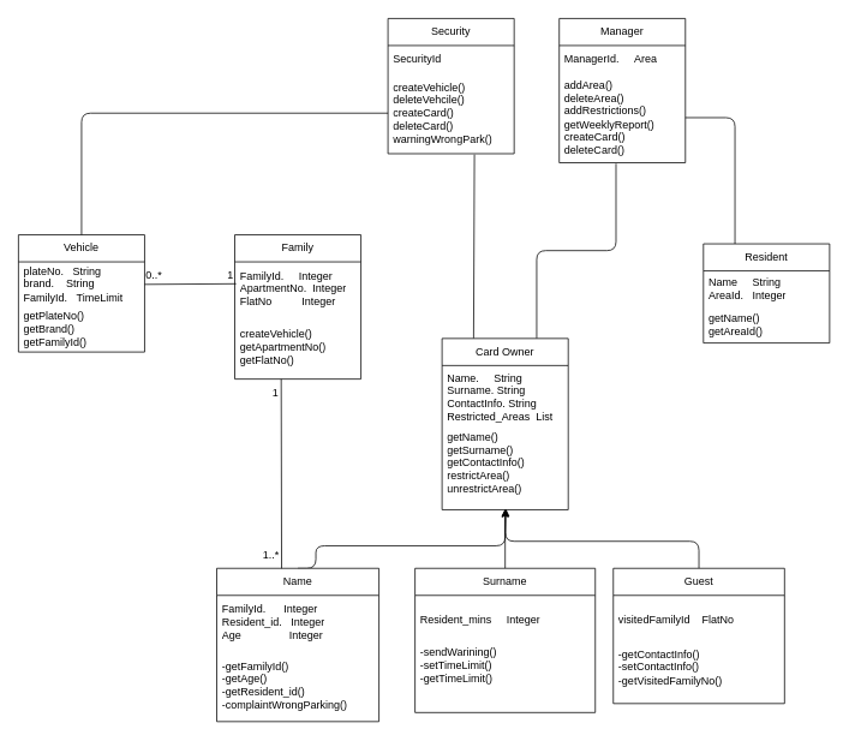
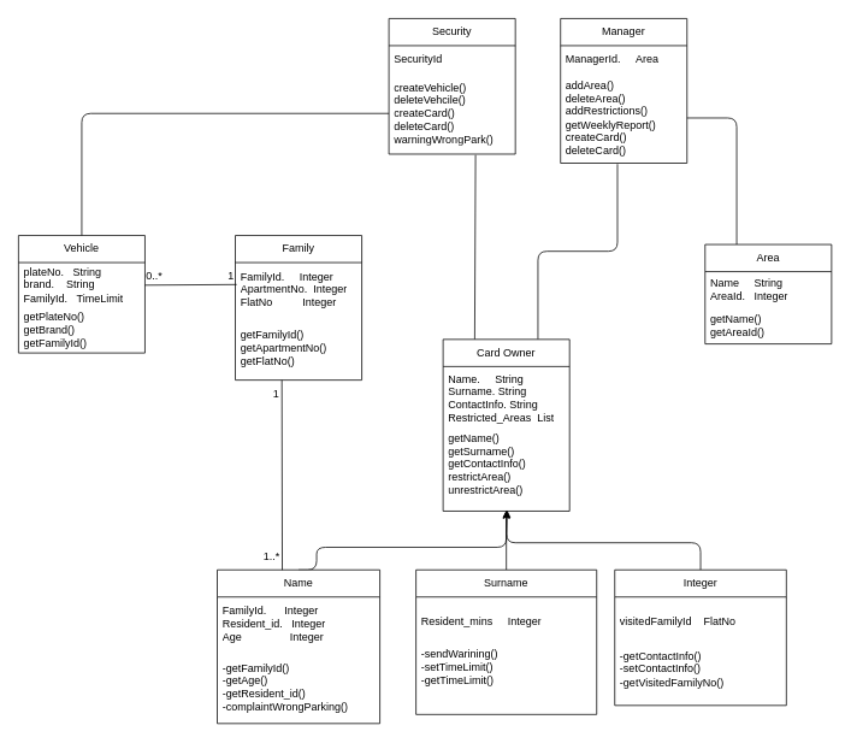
  <mxCell id="0" />
  <mxCell id="1" parent="0" />
  <mxCell id="2" value="Manager" style="swimlane;fontStyle=0;childLayout=stackLayout;horizontal=1;startSize=30;horizontalStack=0;resizeParent=1;resizeParentMax=0;resizeLast=0;collapsible=1;marginBottom=0;whiteSpace=wrap;html=1;" vertex="1" parent="1"><mxGeometry x="620" y="20" width="140" height="160" as="geometry" /></mxCell>
  <mxCell id="3" value="ManagerId.&amp;nbsp; &amp;nbsp; &amp;nbsp;Area" style="text;strokeColor=none;fillColor=none;align=left;verticalAlign=middle;spacingLeft=4;spacingRight=4;overflow=hidden;points=[[0,0.5],[1,0.5]];portConstraint=eastwest;rotatable=0;whiteSpace=wrap;html=1;" vertex="1" parent="2"><mxGeometry y="30" width="140" height="30" as="geometry" /></mxCell>
  <mxCell id="4" value="addArea()&lt;br&gt;deleteArea()&lt;br&gt;addRestrictions()&lt;br&gt;getWeeklyReport()&lt;br&gt;createCard()&lt;br&gt;deleteCard()" style="text;strokeColor=none;fillColor=none;align=left;verticalAlign=middle;spacingLeft=4;spacingRight=4;overflow=hidden;points=[[0,0.5],[1,0.5]];portConstraint=eastwest;rotatable=0;whiteSpace=wrap;html=1;" vertex="1" parent="2"><mxGeometry y="60" width="140" height="100" as="geometry" /></mxCell>
  <mxCell id="5" style="edgeStyle=orthogonalEdgeStyle;html=1;exitX=0.5;exitY=0;exitDx=0;exitDy=0;entryX=0.5;entryY=1;entryDx=0;entryDy=0;entryPerimeter=0;" edge="1" parent="1" source="7" target="32"><mxGeometry relative="1" as="geometry"><mxPoint x="560" y="570" as="targetPoint" /><Array as="points"><mxPoint x="350" y="605" /><mxPoint x="560" y="605" /></Array></mxGeometry></mxCell>
  <mxCell id="6" style="edgeStyle=none;html=1;exitX=0.55;exitY=1.075;exitDx=0;exitDy=0;endArrow=none;endFill=0;entryX=0.368;entryY=1.001;entryDx=0;entryDy=0;entryPerimeter=0;exitPerimeter=0;" edge="1" parent="1" target="20"><mxGeometry relative="1" as="geometry"><mxPoint x="312" y="632.25" as="sourcePoint" /></mxGeometry></mxCell>
  <mxCell id="7" value="Name" style="swimlane;fontStyle=0;childLayout=stackLayout;horizontal=1;startSize=30;horizontalStack=0;resizeParent=1;resizeParentMax=0;resizeLast=0;collapsible=1;marginBottom=0;whiteSpace=wrap;html=1;" vertex="1" parent="1"><mxGeometry x="240" y="630" width="180" height="170" as="geometry" /></mxCell>
  <mxCell id="8" value="FamilyId.&amp;nbsp; &amp;nbsp; &amp;nbsp; Integer&lt;br&gt;Resident_id.&amp;nbsp; &amp;nbsp;Integer&lt;br&gt;Age&amp;nbsp; &amp;nbsp; &amp;nbsp; &amp;nbsp; &amp;nbsp; &amp;nbsp; &amp;nbsp; &amp;nbsp; Integer" style="text;strokeColor=none;fillColor=none;align=left;verticalAlign=middle;spacingLeft=4;spacingRight=4;overflow=hidden;points=[[0,0.5],[1,0.5]];portConstraint=eastwest;rotatable=0;whiteSpace=wrap;html=1;" vertex="1" parent="7"><mxGeometry y="30" width="180" height="60" as="geometry" /></mxCell>
  <mxCell id="9" value="-getFamilyId()&lt;br&gt;-getAge()&lt;br&gt;-getResident_id()&lt;br&gt;-complaintWrongParking()" style="text;strokeColor=none;fillColor=none;align=left;verticalAlign=middle;spacingLeft=4;spacingRight=4;overflow=hidden;points=[[0,0.5],[1,0.5]];portConstraint=eastwest;rotatable=0;whiteSpace=wrap;html=1;" vertex="1" parent="7"><mxGeometry y="90" width="180" height="80" as="geometry" /></mxCell>
  <mxCell id="10" style="edgeStyle=orthogonalEdgeStyle;html=1;exitX=0.5;exitY=0;exitDx=0;exitDy=0;entryX=0.5;entryY=0.989;entryDx=0;entryDy=0;entryPerimeter=0;" edge="1" parent="1" source="11" target="32"><mxGeometry relative="1" as="geometry"><mxPoint x="560" y="560" as="targetPoint" /><Array as="points" /></mxGeometry></mxCell>
  <mxCell id="11" value="Surname" style="swimlane;fontStyle=0;childLayout=stackLayout;horizontal=1;startSize=30;horizontalStack=0;resizeParent=1;resizeParentMax=0;resizeLast=0;collapsible=1;marginBottom=0;whiteSpace=wrap;html=1;" vertex="1" parent="1"><mxGeometry x="460" y="630" width="200" height="160" as="geometry" /></mxCell>
  <mxCell id="12" value="&lt;br&gt;Resident_mins&amp;nbsp; &amp;nbsp; &amp;nbsp;Integer" style="text;strokeColor=none;fillColor=none;align=left;verticalAlign=middle;spacingLeft=4;spacingRight=4;overflow=hidden;points=[[0,0.5],[1,0.5]];portConstraint=eastwest;rotatable=0;whiteSpace=wrap;html=1;" vertex="1" parent="11"><mxGeometry y="30" width="200" height="40" as="geometry" /></mxCell>
  <mxCell id="13" value="-sendWarining()&lt;br&gt;-setTimeLimit()&lt;br&gt;-getTimeLimit()&lt;br&gt;&lt;br&gt;" style="text;strokeColor=none;fillColor=none;align=left;verticalAlign=middle;spacingLeft=4;spacingRight=4;overflow=hidden;points=[[0,0.5],[1,0.5]];portConstraint=eastwest;rotatable=0;whiteSpace=wrap;html=1;" vertex="1" parent="11"><mxGeometry y="70" width="200" height="90" as="geometry" /></mxCell>
  <mxCell id="14" style="edgeStyle=orthogonalEdgeStyle;html=1;exitX=0.5;exitY=0;exitDx=0;exitDy=0;entryX=0.507;entryY=0.989;entryDx=0;entryDy=0;entryPerimeter=0;" edge="1" parent="1" source="15" target="32"><mxGeometry relative="1" as="geometry"><mxPoint x="560" y="570" as="targetPoint" /><Array as="points"><mxPoint x="775" y="600" /><mxPoint x="560" y="600" /></Array></mxGeometry></mxCell>
- <mxCell id="15" value="Guest" style="swimlane;fontStyle=0;childLayout=stackLayout;horizontal=1;startSize=30;horizontalStack=0;resizeParent=1;resizeParentMax=0;resizeLast=0;collapsible=1;marginBottom=0;whiteSpace=wrap;html=1;" vertex="1" parent="1"><mxGeometry x="680" y="630" width="190" height="150" as="geometry" /></mxCell>
+ <mxCell id="15" value="Integer" style="swimlane;fontStyle=0;childLayout=stackLayout;horizontal=1;startSize=30;horizontalStack=0;resizeParent=1;resizeParentMax=0;resizeLast=0;collapsible=1;marginBottom=0;whiteSpace=wrap;html=1;" vertex="1" parent="1"><mxGeometry x="680" y="630" width="190" height="150" as="geometry" /></mxCell>
  <mxCell id="16" value="&lt;br&gt;visitedFamilyId&amp;nbsp; &amp;nbsp; FlatNo" style="text;strokeColor=none;fillColor=none;align=left;verticalAlign=middle;spacingLeft=4;spacingRight=4;overflow=hidden;points=[[0,0.5],[1,0.5]];portConstraint=eastwest;rotatable=0;whiteSpace=wrap;html=1;" vertex="1" parent="15"><mxGeometry y="30" width="190" height="40" as="geometry" /></mxCell>
  <mxCell id="17" value="-getContactInfo()&lt;br&gt;-setContactInfo()&lt;br&gt;-getVisitedFamilyNo()" style="text;strokeColor=none;fillColor=none;align=left;verticalAlign=middle;spacingLeft=4;spacingRight=4;overflow=hidden;points=[[0,0.5],[1,0.5]];portConstraint=eastwest;rotatable=0;whiteSpace=wrap;html=1;" vertex="1" parent="15"><mxGeometry y="70" width="190" height="80" as="geometry" /></mxCell>
  <mxCell id="18" value="Family" style="swimlane;fontStyle=0;childLayout=stackLayout;horizontal=1;startSize=30;horizontalStack=0;resizeParent=1;resizeParentMax=0;resizeLast=0;collapsible=1;marginBottom=0;whiteSpace=wrap;html=1;" vertex="1" parent="1"><mxGeometry x="260" y="260" width="140" height="160" as="geometry" /></mxCell>
  <mxCell id="19" value="FamilyId.&amp;nbsp; &amp;nbsp; &amp;nbsp;Integer&lt;br&gt;ApartmentNo.&amp;nbsp; Integer&lt;br&gt;FlatNo&amp;nbsp; &amp;nbsp; &amp;nbsp; &amp;nbsp; &amp;nbsp; Integer" style="text;strokeColor=none;fillColor=none;align=left;verticalAlign=middle;spacingLeft=4;spacingRight=4;overflow=hidden;points=[[0,0.5],[1,0.5]];portConstraint=eastwest;rotatable=0;whiteSpace=wrap;html=1;" vertex="1" parent="18"><mxGeometry y="30" width="140" height="60" as="geometry" /></mxCell>
- <mxCell id="20" value="createVehicle()&lt;br&gt;getApartmentNo()&lt;br&gt;getFlatNo()" style="text;strokeColor=none;fillColor=none;align=left;verticalAlign=middle;spacingLeft=4;spacingRight=4;overflow=hidden;points=[[0,0.5],[1,0.5]];portConstraint=eastwest;rotatable=0;whiteSpace=wrap;html=1;" vertex="1" parent="18"><mxGeometry y="90" width="140" height="70" as="geometry" /></mxCell>
+ <mxCell id="20" value="getFamilyId()&lt;br&gt;getApartmentNo()&lt;br&gt;getFlatNo()" style="text;strokeColor=none;fillColor=none;align=left;verticalAlign=middle;spacingLeft=4;spacingRight=4;overflow=hidden;points=[[0,0.5],[1,0.5]];portConstraint=eastwest;rotatable=0;whiteSpace=wrap;html=1;" vertex="1" parent="18"><mxGeometry y="90" width="140" height="70" as="geometry" /></mxCell>
  <mxCell id="21" value="Vehicle" style="swimlane;fontStyle=0;childLayout=stackLayout;horizontal=1;startSize=30;horizontalStack=0;resizeParent=1;resizeParentMax=0;resizeLast=0;collapsible=1;marginBottom=0;whiteSpace=wrap;html=1;" vertex="1" parent="1"><mxGeometry x="20" y="260" width="140" height="130" as="geometry" /></mxCell>
  <mxCell id="22" value="plateNo.&amp;nbsp; &amp;nbsp;String&lt;br&gt;brand.&amp;nbsp; &amp;nbsp; String&lt;br&gt;FamilyId.&amp;nbsp; &amp;nbsp;TimeLimit" style="text;strokeColor=none;fillColor=none;align=left;verticalAlign=middle;spacingLeft=4;spacingRight=4;overflow=hidden;points=[[0,0.5],[1,0.5]];portConstraint=eastwest;rotatable=0;whiteSpace=wrap;html=1;" vertex="1" parent="21"><mxGeometry y="30" width="140" height="50" as="geometry" /></mxCell>
  <mxCell id="23" value="getPlateNo()&lt;br&gt;getBrand()&lt;br&gt;getFamilyId()" style="text;strokeColor=none;fillColor=none;align=left;verticalAlign=middle;spacingLeft=4;spacingRight=4;overflow=hidden;points=[[0,0.5],[1,0.5]];portConstraint=eastwest;rotatable=0;whiteSpace=wrap;html=1;" vertex="1" parent="21"><mxGeometry y="80" width="140" height="50" as="geometry" /></mxCell>
  <mxCell id="24" style="edgeStyle=orthogonalEdgeStyle;html=1;exitX=0.25;exitY=0;exitDx=0;exitDy=0;endArrow=none;endFill=0;entryX=1;entryY=0.5;entryDx=0;entryDy=0;" edge="1" parent="1" source="25" target="4"><mxGeometry relative="1" as="geometry"><mxPoint x="815.667" y="140" as="targetPoint" /></mxGeometry></mxCell>
- <mxCell id="25" value="Resident" style="swimlane;fontStyle=0;childLayout=stackLayout;horizontal=1;startSize=30;horizontalStack=0;resizeParent=1;resizeParentMax=0;resizeLast=0;collapsible=1;marginBottom=0;whiteSpace=wrap;html=1;" vertex="1" parent="1"><mxGeometry x="780" y="270" width="140" height="110" as="geometry" /></mxCell>
+ <mxCell id="25" value="Area" style="swimlane;fontStyle=0;childLayout=stackLayout;horizontal=1;startSize=30;horizontalStack=0;resizeParent=1;resizeParentMax=0;resizeLast=0;collapsible=1;marginBottom=0;whiteSpace=wrap;html=1;" vertex="1" parent="1"><mxGeometry x="780" y="270" width="140" height="110" as="geometry" /></mxCell>
  <mxCell id="26" value="Name&amp;nbsp; &amp;nbsp; &amp;nbsp;String&lt;br&gt;AreaId.&amp;nbsp; &amp;nbsp;Integer" style="text;strokeColor=none;fillColor=none;align=left;verticalAlign=middle;spacingLeft=4;spacingRight=4;overflow=hidden;points=[[0,0.5],[1,0.5]];portConstraint=eastwest;rotatable=0;whiteSpace=wrap;html=1;" vertex="1" parent="25"><mxGeometry y="30" width="140" height="40" as="geometry" /></mxCell>
  <mxCell id="27" value="getName()&lt;br&gt;getAreaId()" style="text;strokeColor=none;fillColor=none;align=left;verticalAlign=middle;spacingLeft=4;spacingRight=4;overflow=hidden;points=[[0,0.5],[1,0.5]];portConstraint=eastwest;rotatable=0;whiteSpace=wrap;html=1;" vertex="1" parent="25"><mxGeometry y="70" width="140" height="40" as="geometry" /></mxCell>
  <mxCell id="28" style="html=1;exitX=0.25;exitY=0;exitDx=0;exitDy=0;entryX=0.685;entryY=1.01;entryDx=0;entryDy=0;entryPerimeter=0;endArrow=none;endFill=0;" edge="1" parent="1" source="30" target="39"><mxGeometry relative="1" as="geometry" /></mxCell>
  <mxCell id="29" style="edgeStyle=orthogonalEdgeStyle;html=1;exitX=0.75;exitY=0;exitDx=0;exitDy=0;endArrow=none;endFill=0;entryX=0.45;entryY=1.01;entryDx=0;entryDy=0;entryPerimeter=0;" edge="1" parent="1" source="30" target="4"><mxGeometry relative="1" as="geometry"><mxPoint x="680" y="190" as="targetPoint" /></mxGeometry></mxCell>
  <mxCell id="30" value="Card Owner" style="swimlane;fontStyle=0;childLayout=stackLayout;horizontal=1;startSize=30;horizontalStack=0;resizeParent=1;resizeParentMax=0;resizeLast=0;collapsible=1;marginBottom=0;whiteSpace=wrap;html=1;" vertex="1" parent="1"><mxGeometry x="490" y="375" width="140" height="190" as="geometry" /></mxCell>
  <mxCell id="31" value="Name.&amp;nbsp; &amp;nbsp; &amp;nbsp;String&lt;br&gt;Surname. String&lt;br&gt;ContactInfo. String&lt;br&gt;Restricted_Areas&amp;nbsp; List" style="text;strokeColor=none;fillColor=none;align=left;verticalAlign=middle;spacingLeft=4;spacingRight=4;overflow=hidden;points=[[0,0.5],[1,0.5]];portConstraint=eastwest;rotatable=0;whiteSpace=wrap;html=1;" vertex="1" parent="30"><mxGeometry y="30" width="140" height="70" as="geometry" /></mxCell>
  <mxCell id="32" value="getName()&lt;br&gt;getSurname()&lt;br&gt;getContactInfo()&lt;br&gt;restrictArea()&lt;br&gt;unrestrictArea()&lt;br&gt;&lt;br&gt;" style="text;strokeColor=none;fillColor=none;align=left;verticalAlign=middle;spacingLeft=4;spacingRight=4;overflow=hidden;points=[[0,0.5],[1,0.5]];portConstraint=eastwest;rotatable=0;whiteSpace=wrap;html=1;" vertex="1" parent="30"><mxGeometry y="100" width="140" height="90" as="geometry" /></mxCell>
  <mxCell id="33" style="edgeStyle=none;html=1;exitX=1;exitY=0.5;exitDx=0;exitDy=0;entryX=0.011;entryY=0.405;entryDx=0;entryDy=0;entryPerimeter=0;endArrow=none;endFill=0;" edge="1" parent="1" source="22" target="19"><mxGeometry relative="1" as="geometry" /></mxCell>
  <mxCell id="34" value="0..*" style="text;html=1;align=center;verticalAlign=middle;resizable=0;points=[];autosize=1;strokeColor=none;fillColor=none;" vertex="1" parent="1"><mxGeometry x="150" y="290" width="40" height="30" as="geometry" /></mxCell>
  <mxCell id="35" value="1" style="text;html=1;align=center;verticalAlign=middle;resizable=0;points=[];autosize=1;strokeColor=none;fillColor=none;" vertex="1" parent="1"><mxGeometry x="240" y="290" width="30" height="30" as="geometry" /></mxCell>
  <mxCell id="36" value="1" style="text;html=1;align=center;verticalAlign=middle;resizable=0;points=[];autosize=1;strokeColor=none;fillColor=none;" vertex="1" parent="1"><mxGeometry x="290" y="420" width="30" height="30" as="geometry" /></mxCell>
  <mxCell id="37" value="Security" style="swimlane;fontStyle=0;childLayout=stackLayout;horizontal=1;startSize=30;horizontalStack=0;resizeParent=1;resizeParentMax=0;resizeLast=0;collapsible=1;marginBottom=0;whiteSpace=wrap;html=1;" vertex="1" parent="1"><mxGeometry x="430" y="20" width="140" height="150" as="geometry" /></mxCell>
  <mxCell id="38" value="SecurityId" style="text;strokeColor=none;fillColor=none;align=left;verticalAlign=middle;spacingLeft=4;spacingRight=4;overflow=hidden;points=[[0,0.5],[1,0.5]];portConstraint=eastwest;rotatable=0;whiteSpace=wrap;html=1;" vertex="1" parent="37"><mxGeometry y="30" width="140" height="30" as="geometry" /></mxCell>
  <mxCell id="39" value="createVehicle()&lt;br&gt;deleteVehcile()&lt;br&gt;createCard()&lt;br&gt;deleteCard()&lt;br&gt;warningWrongPark()" style="text;strokeColor=none;fillColor=none;align=left;verticalAlign=middle;spacingLeft=4;spacingRight=4;overflow=hidden;points=[[0,0.5],[1,0.5]];portConstraint=eastwest;rotatable=0;whiteSpace=wrap;html=1;" vertex="1" parent="37"><mxGeometry y="60" width="140" height="90" as="geometry" /></mxCell>
  <mxCell id="40" value="1..*" style="text;html=1;align=center;verticalAlign=middle;resizable=0;points=[];autosize=1;strokeColor=none;fillColor=none;" vertex="1" parent="1"><mxGeometry x="280" y="600" width="40" height="30" as="geometry" /></mxCell>
  <mxCell id="41" style="edgeStyle=orthogonalEdgeStyle;html=1;exitX=0;exitY=0.5;exitDx=0;exitDy=0;endArrow=none;endFill=0;" edge="1" parent="1" source="39" target="21"><mxGeometry relative="1" as="geometry"><mxPoint x="90" y="129.667" as="targetPoint" /></mxGeometry></mxCell>
